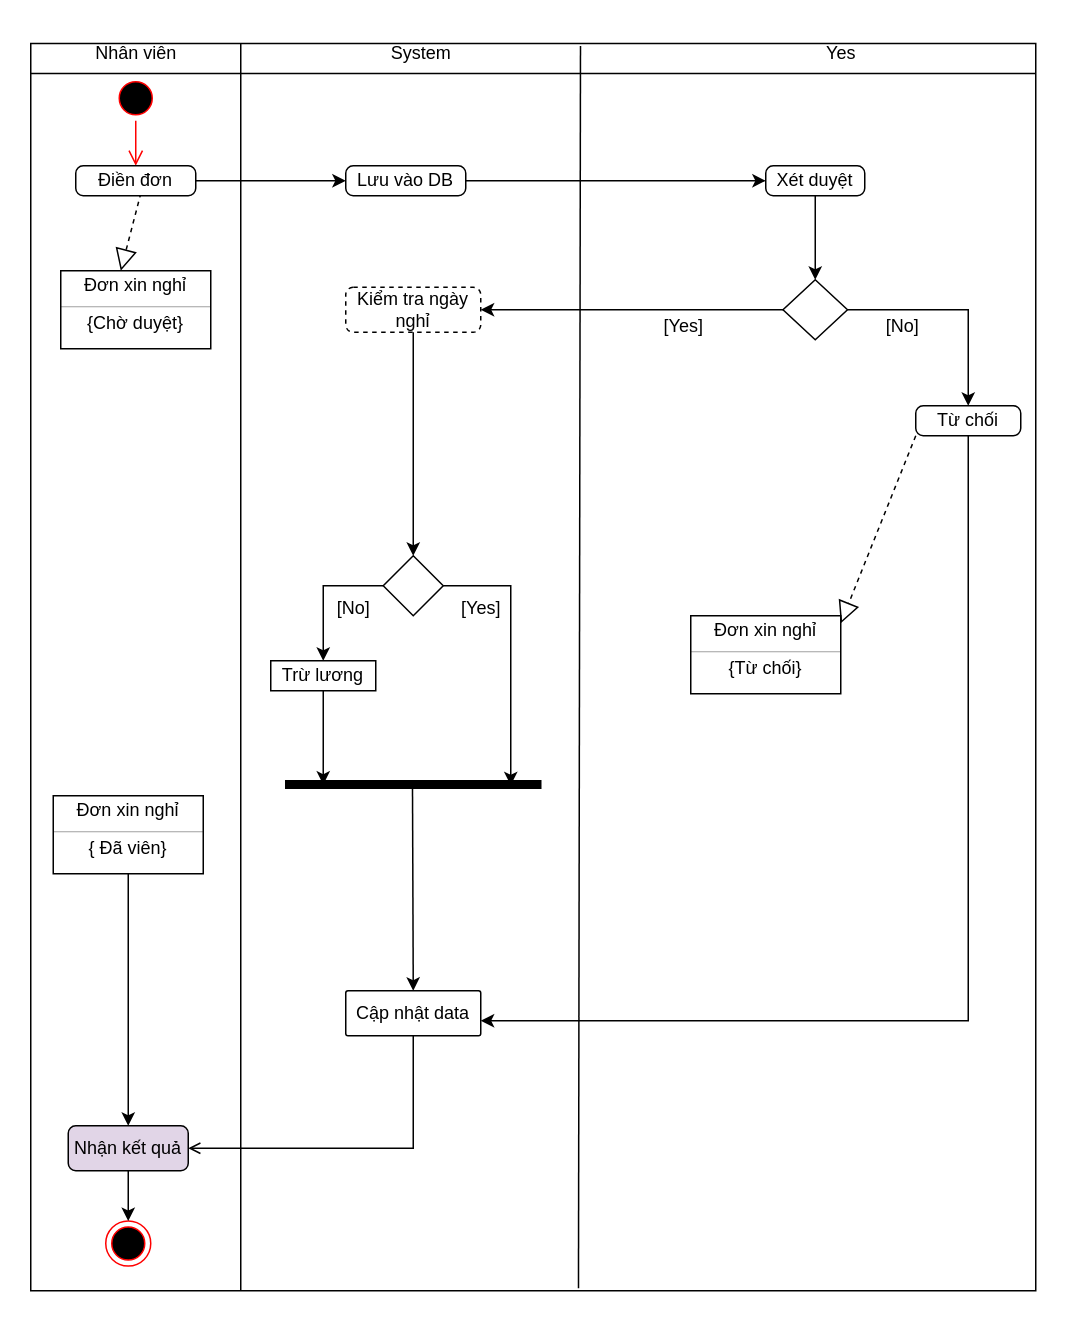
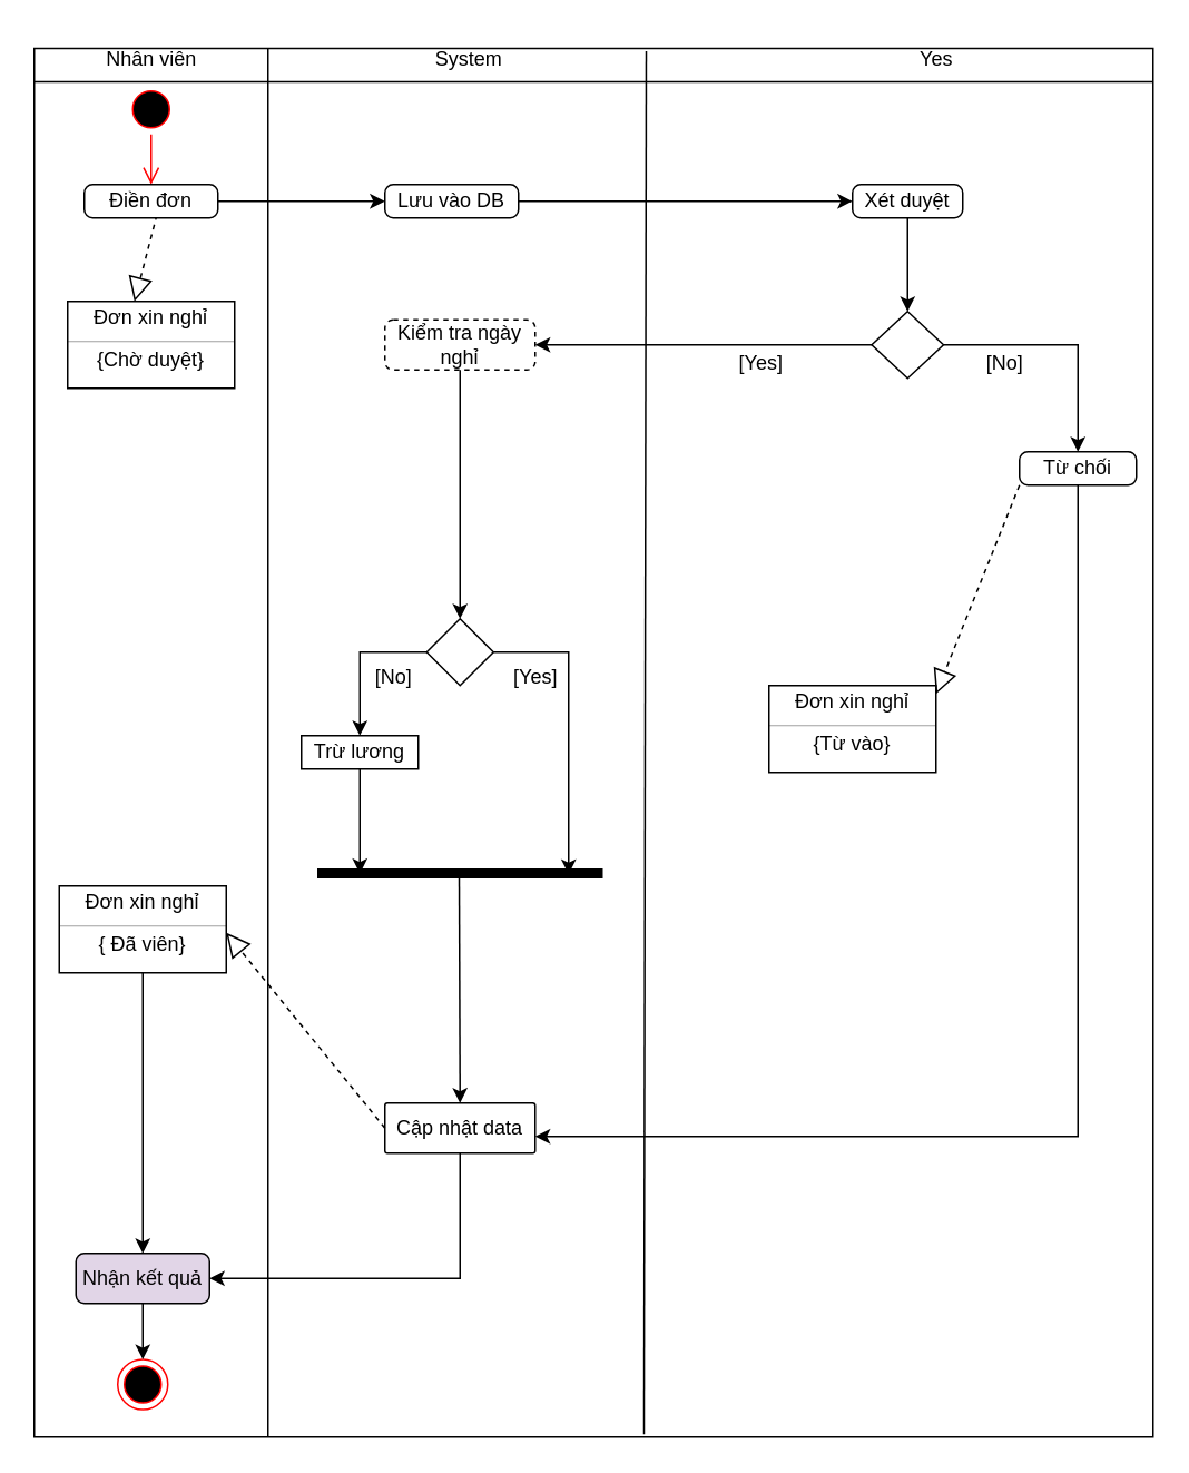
  <mxCell id="0" />
  <mxCell id="1" parent="0" />
  <mxCell id="2" value="" style="shape=internalStorage;whiteSpace=wrap;html=1;backgroundOutline=1;dx=140;dy=20;" parent="1" vertex="1"><mxGeometry x="20" y="28.5" width="670" height="831.5" as="geometry" /></mxCell>
  <mxCell id="3" value="" style="endArrow=none;html=1;rounded=0;exitX=0.547;exitY=0.002;exitDx=0;exitDy=0;exitPerimeter=0;entryX=0.545;entryY=0.998;entryDx=0;entryDy=0;entryPerimeter=0;" parent="1" source="2" target="2" edge="1"><mxGeometry width="50" height="50" relative="1" as="geometry"><mxPoint x="350" y="300" as="sourcePoint" /><mxPoint x="400" y="250" as="targetPoint" /></mxGeometry></mxCell>
  <mxCell id="4" value="Nhân viên" style="text;html=1;align=center;verticalAlign=middle;resizable=0;points=[];autosize=1;strokeColor=none;fillColor=none;" parent="1" vertex="1"><mxGeometry x="50" y="20" width="80" height="30" as="geometry" /></mxCell>
  <mxCell id="5" value="System" style="text;html=1;align=center;verticalAlign=middle;resizable=0;points=[];autosize=1;strokeColor=none;fillColor=none;" parent="1" vertex="1"><mxGeometry x="250" y="20" width="60" height="30" as="geometry" /></mxCell>
  <mxCell id="6" value="Yes" style="text;html=1;align=center;verticalAlign=middle;resizable=0;points=[];autosize=1;strokeColor=none;fillColor=none;" parent="1" vertex="1"><mxGeometry x="530" y="20" width="60" height="30" as="geometry" /></mxCell>
  <mxCell id="7" value="Lưu vào DB" style="html=1;align=center;verticalAlign=middle;rounded=1;absoluteArcSize=1;arcSize=10;dashed=0;whiteSpace=wrap;" parent="1" vertex="1"><mxGeometry x="230" y="110" width="80" height="20" as="geometry" /></mxCell>
  <mxCell id="8" value="Nhận kết quả" style="html=1;align=center;verticalAlign=middle;rounded=1;absoluteArcSize=1;arcSize=10;dashed=0;whiteSpace=wrap;fillColor=#e1d5e7;" parent="1" vertex="1"><mxGeometry x="45" y="750" width="80" height="30" as="geometry" /></mxCell>
  <mxCell id="9" value="Cập nhật data" style="html=1;align=center;verticalAlign=middle;rounded=1;absoluteArcSize=1;arcSize=3;dashed=0;whiteSpace=wrap;" parent="1" vertex="1"><mxGeometry x="230" y="660" width="90" height="30" as="geometry" /></mxCell>
  <mxCell id="10" value="Trừ lương" style="html=1;align=center;verticalAlign=middle;absoluteArcSize=1;arcSize=10;dashed=0;whiteSpace=wrap;rounded=0;" parent="1" vertex="1"><mxGeometry x="180" y="440" width="70" height="20" as="geometry" /></mxCell>
  <mxCell id="11" value="Kiểm tra ngày nghỉ" style="html=1;align=center;verticalAlign=middle;rounded=1;absoluteArcSize=1;arcSize=10;dashed=1;whiteSpace=wrap;" parent="1" vertex="1"><mxGeometry x="230" y="191" width="90" height="30" as="geometry" /></mxCell>
  <mxCell id="12" style="edgeStyle=orthogonalEdgeStyle;rounded=0;orthogonalLoop=1;jettySize=auto;html=1;exitX=0.5;exitY=1;exitDx=0;exitDy=0;" parent="1" source="13" edge="1"><mxGeometry relative="1" as="geometry"><Array as="points"><mxPoint x="645" y="680" /><mxPoint x="320" y="680" /></Array><mxPoint x="662.5" y="350" as="sourcePoint" /><mxPoint x="320" y="680" as="targetPoint" /></mxGeometry></mxCell>
  <mxCell id="13" value="Từ chối" style="html=1;align=center;verticalAlign=middle;rounded=1;absoluteArcSize=1;arcSize=10;dashed=0;whiteSpace=wrap;" parent="1" vertex="1"><mxGeometry x="610" y="270" width="70" height="20" as="geometry" /></mxCell>
  <mxCell id="14" value="Xét duyệt" style="html=1;align=center;verticalAlign=middle;rounded=1;absoluteArcSize=1;arcSize=10;dashed=0;whiteSpace=wrap;" parent="1" vertex="1"><mxGeometry x="510" y="110" width="66" height="20" as="geometry" /></mxCell>
  <mxCell id="15" value="" style="ellipse;html=1;shape=startState;fillColor=#000000;strokeColor=#ff0000;" parent="1" vertex="1"><mxGeometry x="75" y="50" width="30" height="30" as="geometry" /></mxCell>
  <mxCell id="16" value="" style="edgeStyle=orthogonalEdgeStyle;html=1;verticalAlign=bottom;endArrow=open;endSize=8;strokeColor=#ff0000;rounded=0;entryX=0.5;entryY=0;entryDx=0;entryDy=0;" parent="1" source="15" edge="1" target="23"><mxGeometry relative="1" as="geometry"><mxPoint x="100" y="110" as="targetPoint" /></mxGeometry></mxCell>
  <mxCell id="17" value="" style="fontStyle=1;align=center;verticalAlign=middle;childLayout=stackLayout;horizontal=1;horizontalStack=0;resizeParent=1;resizeParentMax=0;resizeLast=0;marginBottom=0;" parent="1" vertex="1"><mxGeometry x="40" y="180" width="100" height="52" as="geometry" /></mxCell>
  <mxCell id="18" value="Đơn xin nghỉ" style="html=1;align=center;spacing=0;verticalAlign=middle;strokeColor=none;fillColor=none;whiteSpace=wrap;" parent="17" vertex="1"><mxGeometry width="100" height="20" as="geometry" /></mxCell>
  <mxCell id="19" value="" style="line;strokeWidth=0.25;fillColor=none;align=left;verticalAlign=middle;spacingTop=-1;spacingLeft=3;spacingRight=3;rotatable=0;labelPosition=right;points=[];portConstraint=eastwest;" parent="17" vertex="1"><mxGeometry y="20" width="100" height="8" as="geometry" /></mxCell>
  <mxCell id="20" value="{Chờ duyệt}" style="html=1;align=center;spacing=0;verticalAlign=middle;strokeColor=none;fillColor=none;whiteSpace=wrap;" parent="17" vertex="1"><mxGeometry y="28" width="100" height="14" as="geometry" /></mxCell>
  <mxCell id="21" value="" style="html=1;align=left;spacing=0;spacingLeft=10;verticalAlign=middle;strokeColor=none;fillColor=none;whiteSpace=wrap;" parent="17" vertex="1"><mxGeometry y="42" width="100" height="10" as="geometry" /></mxCell>
  <mxCell id="22" value="" style="endArrow=block;dashed=1;endFill=0;endSize=12;html=1;rounded=0;exitX=0.427;exitY=0.91;exitDx=0;exitDy=0;exitPerimeter=0;" parent="1" edge="1"><mxGeometry width="160" relative="1" as="geometry"><mxPoint x="93.43" y="128.2" as="sourcePoint" /><mxPoint x="80" y="180" as="targetPoint" /></mxGeometry></mxCell>
  <mxCell id="23" value="Điền đơn" style="html=1;align=center;verticalAlign=middle;rounded=1;absoluteArcSize=1;arcSize=10;dashed=0;whiteSpace=wrap;" parent="1" vertex="1"><mxGeometry x="50" y="110" width="80" height="20" as="geometry" /></mxCell>
  <mxCell id="24" style="edgeStyle=orthogonalEdgeStyle;rounded=0;orthogonalLoop=1;jettySize=auto;html=1;exitX=1;exitY=0.5;exitDx=0;exitDy=0;entryX=0;entryY=0.5;entryDx=0;entryDy=0;" parent="1" source="23" target="7" edge="1"><mxGeometry relative="1" as="geometry"><mxPoint x="150" y="119.5" as="sourcePoint" /><mxPoint x="270" y="17.5" as="targetPoint" /></mxGeometry></mxCell>
  <mxCell id="25" style="edgeStyle=orthogonalEdgeStyle;rounded=0;orthogonalLoop=1;jettySize=auto;html=1;exitX=1;exitY=0.5;exitDx=0;exitDy=0;entryX=0;entryY=0.5;entryDx=0;entryDy=0;" parent="1" source="7" target="14" edge="1"><mxGeometry relative="1" as="geometry"><mxPoint x="320" y="129" as="sourcePoint" /><mxPoint x="400" y="129" as="targetPoint" /></mxGeometry></mxCell>
  <mxCell id="26" value="" style="shape=rhombus;html=1;verticalLabelPosition=top;verticalAlignment=bottom;" parent="1" vertex="1"><mxGeometry x="521.5" y="186" width="43" height="40" as="geometry" /></mxCell>
  <mxCell id="27" value="" style="shape=rhombus;html=1;verticalLabelPosition=bottom;verticalAlignment=top;" parent="1" vertex="1"><mxGeometry x="255" y="370" width="40" height="40" as="geometry" /></mxCell>
  <mxCell id="28" value="" style="html=1;points=[];perimeter=orthogonalPerimeter;fillColor=strokeColor;direction=south;" vertex="1" parent="1"><mxGeometry x="190" y="520" width="170" height="5" as="geometry" /></mxCell>
  <mxCell id="29" style="edgeStyle=orthogonalEdgeStyle;rounded=0;orthogonalLoop=1;jettySize=auto;html=1;entryX=0.5;entryY=0;entryDx=0;entryDy=0;exitX=0.5;exitY=1;exitDx=0;exitDy=0;" edge="1" parent="1" source="14" target="26"><mxGeometry relative="1" as="geometry"><mxPoint x="320" y="130" as="sourcePoint" /><mxPoint x="520" y="130" as="targetPoint" /></mxGeometry></mxCell>
  <mxCell id="30" style="edgeStyle=orthogonalEdgeStyle;rounded=0;orthogonalLoop=1;jettySize=auto;html=1;exitX=0;exitY=0.5;exitDx=0;exitDy=0;entryX=1;entryY=0.5;entryDx=0;entryDy=0;" edge="1" parent="1" source="26" target="11"><mxGeometry relative="1" as="geometry"><mxPoint x="320" y="130" as="sourcePoint" /><mxPoint x="520" y="130" as="targetPoint" /></mxGeometry></mxCell>
  <mxCell id="31" style="edgeStyle=orthogonalEdgeStyle;rounded=0;orthogonalLoop=1;jettySize=auto;html=1;exitX=1;exitY=0.5;exitDx=0;exitDy=0;entryX=0.5;entryY=0;entryDx=0;entryDy=0;" edge="1" parent="1" source="26" target="13"><mxGeometry relative="1" as="geometry"><mxPoint x="532" y="216" as="sourcePoint" /><mxPoint x="330" y="216" as="targetPoint" /><Array as="points"><mxPoint x="645" y="206" /></Array></mxGeometry></mxCell>
  <mxCell id="32" style="edgeStyle=orthogonalEdgeStyle;rounded=0;orthogonalLoop=1;jettySize=auto;html=1;exitX=0.5;exitY=1;exitDx=0;exitDy=0;entryX=0.5;entryY=0;entryDx=0;entryDy=0;" edge="1" parent="1" source="11" target="27"><mxGeometry relative="1" as="geometry"><mxPoint x="532" y="216" as="sourcePoint" /><mxPoint x="330" y="216" as="targetPoint" /></mxGeometry></mxCell>
  <mxCell id="33" style="edgeStyle=orthogonalEdgeStyle;rounded=0;orthogonalLoop=1;jettySize=auto;html=1;exitX=0;exitY=0.5;exitDx=0;exitDy=0;entryX=0.5;entryY=0;entryDx=0;entryDy=0;" edge="1" parent="1" source="27" target="10"><mxGeometry relative="1" as="geometry"><mxPoint x="285" y="231" as="sourcePoint" /><mxPoint x="285" y="380" as="targetPoint" /></mxGeometry></mxCell>
  <mxCell id="34" style="edgeStyle=orthogonalEdgeStyle;rounded=0;orthogonalLoop=1;jettySize=auto;html=1;exitX=1;exitY=0.5;exitDx=0;exitDy=0;" edge="1" parent="1"><mxGeometry relative="1" as="geometry"><mxPoint x="295" y="390" as="sourcePoint" /><mxPoint x="340" y="523" as="targetPoint" /><Array as="points"><mxPoint x="340" y="390" /></Array></mxGeometry></mxCell>
  <mxCell id="35" style="edgeStyle=orthogonalEdgeStyle;rounded=0;orthogonalLoop=1;jettySize=auto;html=1;entryX=0.52;entryY=0.853;entryDx=0;entryDy=0;exitX=0.5;exitY=1;exitDx=0;exitDy=0;entryPerimeter=0;" edge="1" parent="1" source="10" target="28"><mxGeometry relative="1" as="geometry"><mxPoint x="373" y="440" as="sourcePoint" /><mxPoint x="373" y="520" as="targetPoint" /></mxGeometry></mxCell>
  <mxCell id="36" style="edgeStyle=orthogonalEdgeStyle;rounded=0;orthogonalLoop=1;jettySize=auto;html=1;entryX=0.5;entryY=0;entryDx=0;entryDy=0;" edge="1" parent="1" target="9"><mxGeometry relative="1" as="geometry"><mxPoint x="274.5" y="525" as="sourcePoint" /><mxPoint x="274.5" y="639.5" as="targetPoint" /></mxGeometry></mxCell>
  <mxCell id="37" value="" style="fontStyle=1;align=center;verticalAlign=middle;childLayout=stackLayout;horizontal=1;horizontalStack=0;resizeParent=1;resizeParentMax=0;resizeLast=0;marginBottom=0;" vertex="1" parent="1"><mxGeometry x="460" y="410" width="100" height="52" as="geometry" /></mxCell>
  <mxCell id="38" value="Đơn xin nghỉ" style="html=1;align=center;spacing=0;verticalAlign=middle;strokeColor=none;fillColor=none;whiteSpace=wrap;" vertex="1" parent="37"><mxGeometry width="100" height="20" as="geometry" /></mxCell>
  <mxCell id="39" value="" style="line;strokeWidth=0.25;fillColor=none;align=left;verticalAlign=middle;spacingTop=-1;spacingLeft=3;spacingRight=3;rotatable=0;labelPosition=right;points=[];portConstraint=eastwest;" vertex="1" parent="37"><mxGeometry y="20" width="100" height="8" as="geometry" /></mxCell>
- <mxCell id="40" value="{Từ chối}" style="html=1;align=center;spacing=0;verticalAlign=middle;strokeColor=none;fillColor=none;whiteSpace=wrap;" vertex="1" parent="37"><mxGeometry y="28" width="100" height="14" as="geometry" /></mxCell>
+ <mxCell id="40" value="{Từ vào}" style="html=1;align=center;spacing=0;verticalAlign=middle;strokeColor=none;fillColor=none;whiteSpace=wrap;" vertex="1" parent="37"><mxGeometry y="28" width="100" height="14" as="geometry" /></mxCell>
  <mxCell id="41" value="" style="html=1;align=left;spacing=0;spacingLeft=10;verticalAlign=middle;strokeColor=none;fillColor=none;whiteSpace=wrap;" vertex="1" parent="37"><mxGeometry y="42" width="100" height="10" as="geometry" /></mxCell>
  <mxCell id="42" value="" style="endArrow=block;dashed=1;endFill=0;endSize=12;html=1;rounded=0;exitX=0;exitY=1;exitDx=0;exitDy=0;entryX=1;entryY=0.25;entryDx=0;entryDy=0;" edge="1" parent="1" source="13" target="38"><mxGeometry width="160" relative="1" as="geometry"><mxPoint x="103.43" y="138.2" as="sourcePoint" /><mxPoint x="90" y="190" as="targetPoint" /></mxGeometry></mxCell>
  <mxCell id="43" value="" style="fontStyle=1;align=center;verticalAlign=middle;childLayout=stackLayout;horizontal=1;horizontalStack=0;resizeParent=1;resizeParentMax=0;resizeLast=0;marginBottom=0;" vertex="1" parent="1"><mxGeometry x="35" y="530" width="100" height="52" as="geometry" /></mxCell>
  <mxCell id="44" value="Đơn xin nghỉ" style="html=1;align=center;spacing=0;verticalAlign=middle;strokeColor=none;fillColor=none;whiteSpace=wrap;" vertex="1" parent="43"><mxGeometry width="100" height="20" as="geometry" /></mxCell>
  <mxCell id="45" value="" style="line;strokeWidth=0.25;fillColor=none;align=left;verticalAlign=middle;spacingTop=-1;spacingLeft=3;spacingRight=3;rotatable=0;labelPosition=right;points=[];portConstraint=eastwest;" vertex="1" parent="43"><mxGeometry y="20" width="100" height="8" as="geometry" /></mxCell>
  <mxCell id="46" value="{ Đã viên}" style="html=1;align=center;spacing=0;verticalAlign=middle;strokeColor=none;fillColor=none;whiteSpace=wrap;" vertex="1" parent="43"><mxGeometry y="28" width="100" height="14" as="geometry" /></mxCell>
  <mxCell id="47" value="" style="html=1;align=left;spacing=0;spacingLeft=10;verticalAlign=middle;strokeColor=none;fillColor=none;whiteSpace=wrap;" vertex="1" parent="43"><mxGeometry y="42" width="100" height="10" as="geometry" /></mxCell>
- <mxCell id="49" style="edgeStyle=orthogonalEdgeStyle;rounded=0;orthogonalLoop=1;jettySize=auto;html=1;entryX=1;entryY=0.5;entryDx=0;entryDy=0;exitX=0.5;exitY=1;exitDx=0;exitDy=0;endArrow=open;" edge="1" parent="1" source="9" target="8"><mxGeometry relative="1" as="geometry"><mxPoint x="284.5" y="535" as="sourcePoint" /><mxPoint x="285" y="670" as="targetPoint" /></mxGeometry></mxCell>
+ <mxCell id="48" value="" style="endArrow=block;dashed=1;endFill=0;endSize=12;html=1;rounded=0;exitX=0;exitY=0.5;exitDx=0;exitDy=0;entryX=1;entryY=0;entryDx=0;entryDy=0;" edge="1" parent="1" source="9" target="46"><mxGeometry width="160" relative="1" as="geometry"><mxPoint x="103.43" y="138.2" as="sourcePoint" /><mxPoint x="90" y="190" as="targetPoint" /></mxGeometry></mxCell>
+ <mxCell id="49" style="edgeStyle=orthogonalEdgeStyle;rounded=0;orthogonalLoop=1;jettySize=auto;html=1;entryX=1;entryY=0.5;entryDx=0;entryDy=0;exitX=0.5;exitY=1;exitDx=0;exitDy=0;" edge="1" parent="1" source="9" target="8"><mxGeometry relative="1" as="geometry"><mxPoint x="284.5" y="535" as="sourcePoint" /><mxPoint x="285" y="670" as="targetPoint" /></mxGeometry></mxCell>
  <mxCell id="50" value="[No]" style="text;html=1;align=center;verticalAlign=middle;resizable=0;points=[];autosize=1;strokeColor=none;fillColor=none;" vertex="1" parent="1"><mxGeometry x="576" y="202" width="50" height="30" as="geometry" /></mxCell>
  <mxCell id="51" value="[Yes]" style="text;html=1;align=center;verticalAlign=middle;resizable=0;points=[];autosize=1;strokeColor=none;fillColor=none;" vertex="1" parent="1"><mxGeometry x="430" y="202" width="50" height="30" as="geometry" /></mxCell>
  <mxCell id="52" value="[Yes]" style="text;html=1;align=center;verticalAlign=middle;resizable=0;points=[];autosize=1;strokeColor=none;fillColor=none;" vertex="1" parent="1"><mxGeometry x="295" y="390" width="50" height="30" as="geometry" /></mxCell>
  <mxCell id="53" value="[No]" style="text;html=1;align=center;verticalAlign=middle;resizable=0;points=[];autosize=1;strokeColor=none;fillColor=none;" vertex="1" parent="1"><mxGeometry x="210" y="390" width="50" height="30" as="geometry" /></mxCell>
  <mxCell id="54" value="" style="ellipse;html=1;shape=endState;fillColor=#000000;strokeColor=#ff0000;" vertex="1" parent="1"><mxGeometry x="70" y="813.5" width="30" height="30" as="geometry" /></mxCell>
  <mxCell id="55" style="edgeStyle=orthogonalEdgeStyle;rounded=0;orthogonalLoop=1;jettySize=auto;html=1;entryX=0.5;entryY=0;entryDx=0;entryDy=0;exitX=0.5;exitY=1;exitDx=0;exitDy=0;" edge="1" parent="1" source="47" target="8"><mxGeometry relative="1" as="geometry"><mxPoint x="225" y="470" as="sourcePoint" /><mxPoint x="225" y="533" as="targetPoint" /></mxGeometry></mxCell>
  <mxCell id="56" style="edgeStyle=orthogonalEdgeStyle;rounded=0;orthogonalLoop=1;jettySize=auto;html=1;entryX=0.5;entryY=0;entryDx=0;entryDy=0;exitX=0.5;exitY=1;exitDx=0;exitDy=0;" edge="1" parent="1" source="8" target="54"><mxGeometry relative="1" as="geometry"><mxPoint x="225" y="470" as="sourcePoint" /><mxPoint x="225" y="533" as="targetPoint" /></mxGeometry></mxCell>
